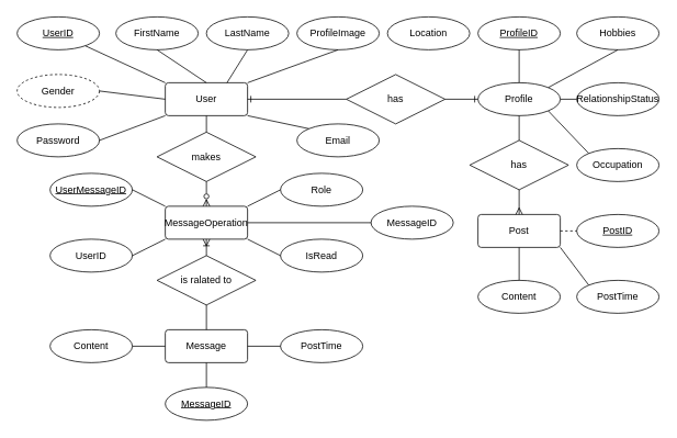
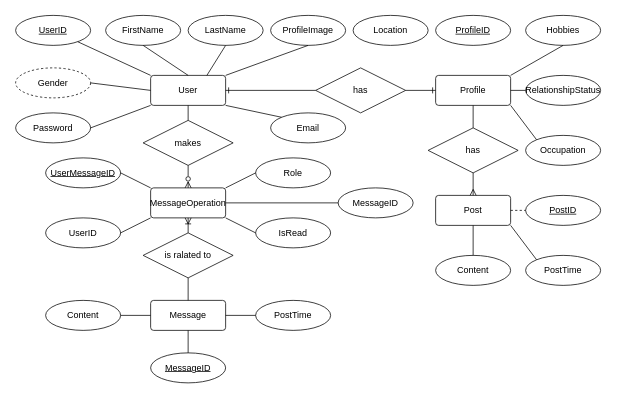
  <mxCell id="0" />
  <mxCell id="1" parent="0" />
  <mxCell id="2" value="User" style="rounded=1;arcSize=10;whiteSpace=wrap;html=1;align=center;" parent="1" vertex="1"><mxGeometry x="200" y="100" width="100" height="40" as="geometry" /></mxCell>
- <mxCell id="3" value="Profile" style="ellipse;arcSize=10;whiteSpace=wrap;html=1;align=center;" parent="1" vertex="1"><mxGeometry x="580" y="100" width="100" height="40" as="geometry" /></mxCell>
+ <mxCell id="3" value="Profile" style="rounded=1;arcSize=10;whiteSpace=wrap;html=1;align=center;" parent="1" vertex="1"><mxGeometry x="580" y="100" width="100" height="40" as="geometry" /></mxCell>
  <mxCell id="4" value="Message" style="rounded=1;arcSize=10;whiteSpace=wrap;html=1;align=center;" parent="1" vertex="1"><mxGeometry x="200" y="400" width="100" height="40" as="geometry" /></mxCell>
  <mxCell id="5" value="" style="edgeStyle=none;rounded=0;orthogonalLoop=1;jettySize=auto;html=1;endArrow=none;endFill=0;entryX=0;entryY=0;entryDx=0;entryDy=0;" parent="1" source="6" target="2" edge="1"><mxGeometry relative="1" as="geometry" /></mxCell>
  <mxCell id="6" value="&lt;u&gt;UserID&lt;/u&gt;" style="ellipse;whiteSpace=wrap;html=1;align=center;strokeColor=default;strokeWidth=1;" parent="1" vertex="1"><mxGeometry x="20" y="20" width="100" height="40" as="geometry" /></mxCell>
  <mxCell id="7" value="FirstName" style="ellipse;whiteSpace=wrap;html=1;align=center;strokeColor=default;strokeWidth=1;" parent="1" vertex="1"><mxGeometry x="140" y="20" width="100" height="40" as="geometry" /></mxCell>
  <mxCell id="8" value="LastName" style="ellipse;whiteSpace=wrap;html=1;align=center;strokeColor=default;strokeWidth=1;" parent="1" vertex="1"><mxGeometry x="250" y="20" width="100" height="40" as="geometry" /></mxCell>
  <mxCell id="9" value="" style="edgeStyle=none;rounded=0;orthogonalLoop=1;jettySize=auto;html=1;endArrow=none;endFill=0;entryX=0.5;entryY=0;entryDx=0;entryDy=0;exitX=0.5;exitY=1;exitDx=0;exitDy=0;" parent="1" source="7" target="2" edge="1"><mxGeometry relative="1" as="geometry"><mxPoint x="89" y="36" as="sourcePoint" /><mxPoint x="165" y="80" as="targetPoint" /></mxGeometry></mxCell>
  <mxCell id="10" value="" style="edgeStyle=none;rounded=0;orthogonalLoop=1;jettySize=auto;html=1;endArrow=none;endFill=0;exitX=0.5;exitY=1;exitDx=0;exitDy=0;entryX=0.75;entryY=0;entryDx=0;entryDy=0;" parent="1" source="8" target="2" edge="1"><mxGeometry relative="1" as="geometry"><mxPoint x="99" y="46" as="sourcePoint" /><mxPoint x="175" y="90" as="targetPoint" /></mxGeometry></mxCell>
  <mxCell id="11" value="Gender" style="ellipse;whiteSpace=wrap;html=1;align=center;strokeColor=default;strokeWidth=1;dashed=1;" parent="1" vertex="1"><mxGeometry x="20" y="90" width="100" height="40" as="geometry" /></mxCell>
  <mxCell id="12" value="Password" style="ellipse;whiteSpace=wrap;html=1;align=center;strokeColor=default;strokeWidth=1;" parent="1" vertex="1"><mxGeometry x="20" y="150" width="100" height="40" as="geometry" /></mxCell>
  <mxCell id="13" value="Email" style="ellipse;whiteSpace=wrap;html=1;align=center;strokeColor=default;strokeWidth=1;" parent="1" vertex="1"><mxGeometry x="360" y="150" width="100" height="40" as="geometry" /></mxCell>
  <mxCell id="14" value="ProfileImage" style="ellipse;whiteSpace=wrap;html=1;align=center;strokeColor=default;strokeWidth=1;" parent="1" vertex="1"><mxGeometry x="360" y="20" width="100" height="40" as="geometry" /></mxCell>
  <mxCell id="15" value="Location" style="ellipse;whiteSpace=wrap;html=1;align=center;strokeColor=default;strokeWidth=1;" parent="1" vertex="1"><mxGeometry x="470" y="20" width="100" height="40" as="geometry" /></mxCell>
  <mxCell id="16" value="" style="edgeStyle=none;rounded=0;orthogonalLoop=1;jettySize=auto;html=1;endArrow=none;endFill=0;exitX=0.5;exitY=1;exitDx=0;exitDy=0;entryX=1;entryY=0;entryDx=0;entryDy=0;" parent="1" source="14" edge="1" target="2"><mxGeometry relative="1" as="geometry"><mxPoint x="300" y="40" as="sourcePoint" /><mxPoint x="240" y="73" as="targetPoint" /></mxGeometry></mxCell>
  <mxCell id="17" value="" style="edgeStyle=none;rounded=0;orthogonalLoop=1;jettySize=auto;html=1;endArrow=none;endFill=0;exitX=0;exitY=0.5;exitDx=0;exitDy=0;entryX=1;entryY=0.5;entryDx=0;entryDy=0;" parent="1" source="2" target="11" edge="1"><mxGeometry relative="1" as="geometry"><mxPoint x="320" y="60" as="sourcePoint" /><mxPoint x="245" y="100" as="targetPoint" /></mxGeometry></mxCell>
  <mxCell id="18" value="" style="edgeStyle=none;rounded=0;orthogonalLoop=1;jettySize=auto;html=1;endArrow=none;endFill=0;exitX=0;exitY=1;exitDx=0;exitDy=0;entryX=1;entryY=0.5;entryDx=0;entryDy=0;" parent="1" source="2" target="12" edge="1"><mxGeometry relative="1" as="geometry"><mxPoint x="330" y="70" as="sourcePoint" /><mxPoint x="255" y="110" as="targetPoint" /></mxGeometry></mxCell>
  <mxCell id="19" value="" style="edgeStyle=none;rounded=0;orthogonalLoop=1;jettySize=auto;html=1;endArrow=none;endFill=0;exitX=1;exitY=1;exitDx=0;exitDy=0;entryX=0;entryY=0;entryDx=0;entryDy=0;" parent="1" source="2" target="13" edge="1"><mxGeometry relative="1" as="geometry"><mxPoint x="340" y="80" as="sourcePoint" /><mxPoint x="265" y="120" as="targetPoint" /></mxGeometry></mxCell>
  <mxCell id="20" value="has" style="shape=rhombus;perimeter=rhombusPerimeter;whiteSpace=wrap;html=1;align=center;" parent="1" vertex="1"><mxGeometry x="420" y="90" width="120" height="60" as="geometry" /></mxCell>
  <mxCell id="21" value="" style="edgeStyle=none;rounded=0;orthogonalLoop=1;jettySize=auto;html=1;endArrow=ERone;endFill=0;exitX=0;exitY=0.5;exitDx=0;exitDy=0;entryX=1;entryY=0.5;entryDx=0;entryDy=0;" parent="1" source="20" target="2" edge="1"><mxGeometry relative="1" as="geometry"><mxPoint x="540" y="40" as="sourcePoint" /><mxPoint x="250" y="100" as="targetPoint" /></mxGeometry></mxCell>
  <mxCell id="22" value="" style="edgeStyle=none;rounded=0;orthogonalLoop=1;jettySize=auto;html=1;endArrow=none;endFill=0;exitX=0;exitY=0.5;exitDx=0;exitDy=0;entryX=1;entryY=0.5;entryDx=0;entryDy=0;startArrow=ERone;startFill=0;" parent="1" source="3" target="20" edge="1"><mxGeometry relative="1" as="geometry"><mxPoint x="430" y="100" as="sourcePoint" /><mxPoint x="250" y="100" as="targetPoint" /></mxGeometry></mxCell>
  <mxCell id="23" value="&lt;u&gt;ProfileID&lt;/u&gt;" style="ellipse;whiteSpace=wrap;html=1;align=center;strokeColor=default;strokeWidth=1;" parent="1" vertex="1"><mxGeometry x="580" y="20" width="100" height="40" as="geometry" /></mxCell>
  <mxCell id="24" value="Hobbies" style="ellipse;whiteSpace=wrap;html=1;align=center;strokeColor=default;strokeWidth=1;" parent="1" vertex="1"><mxGeometry x="700" y="20" width="100" height="40" as="geometry" /></mxCell>
  <mxCell id="25" value="RelationshipStatus" style="ellipse;whiteSpace=wrap;html=1;align=center;strokeColor=default;strokeWidth=1;" parent="1" vertex="1"><mxGeometry x="700" y="100" width="100" height="40" as="geometry" /></mxCell>
  <mxCell id="26" value="Occupation" style="ellipse;whiteSpace=wrap;html=1;align=center;strokeColor=default;strokeWidth=1;" parent="1" vertex="1"><mxGeometry x="700" y="180" width="100" height="40" as="geometry" /></mxCell>
- <mxCell id="27" value="" style="edgeStyle=none;rounded=0;orthogonalLoop=1;jettySize=auto;html=1;endArrow=none;endFill=0;exitX=0.5;exitY=1;exitDx=0;exitDy=0;entryX=0.5;entryY=0;entryDx=0;entryDy=0;" parent="1" source="23" target="3" edge="1"><mxGeometry relative="1" as="geometry"><mxPoint x="710" y="40" as="sourcePoint" /><mxPoint x="650" y="40" as="targetPoint" /></mxGeometry></mxCell>
  <mxCell id="28" value="" style="edgeStyle=none;rounded=0;orthogonalLoop=1;jettySize=auto;html=1;endArrow=none;endFill=0;exitX=1;exitY=0;exitDx=0;exitDy=0;entryX=0.5;entryY=1;entryDx=0;entryDy=0;" parent="1" source="3" target="24" edge="1"><mxGeometry relative="1" as="geometry"><mxPoint x="620" y="110" as="sourcePoint" /><mxPoint x="560" y="110" as="targetPoint" /></mxGeometry></mxCell>
  <mxCell id="29" value="" style="edgeStyle=none;rounded=0;orthogonalLoop=1;jettySize=auto;html=1;endArrow=none;endFill=0;exitX=0;exitY=0.5;exitDx=0;exitDy=0;entryX=1;entryY=0.5;entryDx=0;entryDy=0;" parent="1" source="25" target="3" edge="1"><mxGeometry relative="1" as="geometry"><mxPoint x="630" y="120" as="sourcePoint" /><mxPoint x="570" y="120" as="targetPoint" /></mxGeometry></mxCell>
  <mxCell id="30" value="" style="edgeStyle=none;rounded=0;orthogonalLoop=1;jettySize=auto;html=1;endArrow=none;endFill=0;entryX=0;entryY=0;entryDx=0;entryDy=0;exitX=1;exitY=1;exitDx=0;exitDy=0;" parent="1" source="3" target="26" edge="1"><mxGeometry relative="1" as="geometry"><mxPoint x="670" y="120" as="sourcePoint" /><mxPoint x="580" y="130" as="targetPoint" /></mxGeometry></mxCell>
  <mxCell id="31" value="" style="edgeStyle=none;rounded=0;orthogonalLoop=1;jettySize=auto;html=1;endArrow=none;endFill=0;exitX=0.5;exitY=1;exitDx=0;exitDy=0;entryX=0.5;entryY=0;entryDx=0;entryDy=0;" parent="1" target="4" edge="1"><mxGeometry relative="1" as="geometry"><mxPoint x="250" y="370" as="sourcePoint" /><mxPoint x="430" y="400" as="targetPoint" /></mxGeometry></mxCell>
  <mxCell id="32" value="Content" style="ellipse;whiteSpace=wrap;html=1;align=center;strokeColor=default;strokeWidth=1;" parent="1" vertex="1"><mxGeometry x="60" y="400" width="100" height="40" as="geometry" /></mxCell>
  <mxCell id="33" value="IsRead" style="ellipse;whiteSpace=wrap;html=1;align=center;strokeColor=default;strokeWidth=1;" parent="1" vertex="1"><mxGeometry x="340" y="290" width="100" height="40" as="geometry" /></mxCell>
  <mxCell id="34" value="Role" style="ellipse;whiteSpace=wrap;html=1;align=center;strokeColor=default;strokeWidth=1;" parent="1" vertex="1"><mxGeometry x="340" y="210" width="100" height="40" as="geometry" /></mxCell>
  <mxCell id="35" value="UserID" style="ellipse;whiteSpace=wrap;html=1;align=center;strokeColor=default;strokeWidth=1;" parent="1" vertex="1"><mxGeometry x="60" y="290" width="100" height="40" as="geometry" /></mxCell>
  <mxCell id="36" value="" style="edgeStyle=none;rounded=0;orthogonalLoop=1;jettySize=auto;html=1;endArrow=none;endFill=0;exitX=0.5;exitY=1;exitDx=0;exitDy=0;entryX=0.5;entryY=0;entryDx=0;entryDy=0;" parent="1" source="2" target="51" edge="1"><mxGeometry relative="1" as="geometry"><mxPoint x="255.96" y="390" as="sourcePoint" /><mxPoint x="250" y="220" as="targetPoint" /></mxGeometry></mxCell>
  <mxCell id="37" value="" style="edgeStyle=none;rounded=0;orthogonalLoop=1;jettySize=auto;html=1;endArrow=none;endFill=0;exitX=0;exitY=0.5;exitDx=0;exitDy=0;entryX=1;entryY=0.5;entryDx=0;entryDy=0;" parent="1" source="4" target="32" edge="1"><mxGeometry relative="1" as="geometry"><mxPoint x="195" y="230" as="sourcePoint" /><mxPoint x="115" y="356" as="targetPoint" /></mxGeometry></mxCell>
  <mxCell id="38" value="&lt;u&gt;MessageID&lt;/u&gt;" style="ellipse;whiteSpace=wrap;html=1;align=center;strokeColor=default;strokeWidth=1;" parent="1" vertex="1"><mxGeometry x="200" y="470" width="100" height="40" as="geometry" /></mxCell>
  <mxCell id="39" value="" style="edgeStyle=none;rounded=0;orthogonalLoop=1;jettySize=auto;html=1;endArrow=none;endFill=0;exitX=0.5;exitY=0;exitDx=0;exitDy=0;entryX=0.5;entryY=1;entryDx=0;entryDy=0;" parent="1" source="38" target="4" edge="1"><mxGeometry relative="1" as="geometry"><mxPoint x="176" y="370" as="sourcePoint" /><mxPoint x="140" y="420" as="targetPoint" /></mxGeometry></mxCell>
  <mxCell id="40" value="Post" style="rounded=1;arcSize=10;whiteSpace=wrap;html=1;align=center;" parent="1" vertex="1"><mxGeometry x="580" y="260" width="100" height="40" as="geometry" /></mxCell>
  <mxCell id="41" value="" style="edgeStyle=none;rounded=0;orthogonalLoop=1;jettySize=auto;html=1;endArrow=none;endFill=0;exitX=0.5;exitY=0;exitDx=0;exitDy=0;startArrow=ERmany;startFill=0;entryX=0.5;entryY=1;entryDx=0;entryDy=0;" parent="1" source="40" target="48" edge="1"><mxGeometry relative="1" as="geometry"><mxPoint x="490" y="230" as="sourcePoint" /><mxPoint x="680" y="200" as="targetPoint" /></mxGeometry></mxCell>
  <mxCell id="42" value="Content" style="ellipse;whiteSpace=wrap;html=1;align=center;strokeColor=default;strokeWidth=1;" parent="1" vertex="1"><mxGeometry x="580" y="340" width="100" height="40" as="geometry" /></mxCell>
  <mxCell id="43" value="PostTime" style="ellipse;whiteSpace=wrap;html=1;align=center;strokeColor=default;strokeWidth=1;" parent="1" vertex="1"><mxGeometry x="700" y="340" width="100" height="40" as="geometry" /></mxCell>
  <mxCell id="44" value="&lt;u&gt;PostID&lt;/u&gt;" style="ellipse;whiteSpace=wrap;html=1;align=center;strokeColor=default;strokeWidth=1;" parent="1" vertex="1"><mxGeometry x="700" y="260" width="100" height="40" as="geometry" /></mxCell>
  <mxCell id="45" value="" style="edgeStyle=none;rounded=0;orthogonalLoop=1;jettySize=auto;html=1;endArrow=none;endFill=0;exitX=1;exitY=0.5;exitDx=0;exitDy=0;dashed=1;" parent="1" source="40" target="44" edge="1"><mxGeometry relative="1" as="geometry"><mxPoint x="685" y="120" as="sourcePoint" /><mxPoint x="750" y="180" as="targetPoint" /></mxGeometry></mxCell>
  <mxCell id="46" value="" style="edgeStyle=none;rounded=0;orthogonalLoop=1;jettySize=auto;html=1;endArrow=none;endFill=0;exitX=0.5;exitY=1;exitDx=0;exitDy=0;entryX=0.5;entryY=0;entryDx=0;entryDy=0;" parent="1" source="40" target="42" edge="1"><mxGeometry relative="1" as="geometry"><mxPoint x="750" y="290" as="sourcePoint" /><mxPoint x="770" y="290" as="targetPoint" /></mxGeometry></mxCell>
  <mxCell id="47" value="" style="edgeStyle=none;rounded=0;orthogonalLoop=1;jettySize=auto;html=1;endArrow=none;endFill=0;exitX=1;exitY=1;exitDx=0;exitDy=0;entryX=0;entryY=0;entryDx=0;entryDy=0;" parent="1" source="40" target="43" edge="1"><mxGeometry relative="1" as="geometry"><mxPoint x="760" y="300" as="sourcePoint" /><mxPoint x="780" y="300" as="targetPoint" /></mxGeometry></mxCell>
  <mxCell id="48" value="has" style="shape=rhombus;perimeter=rhombusPerimeter;whiteSpace=wrap;html=1;align=center;" parent="1" vertex="1"><mxGeometry x="570" y="170" width="120" height="60" as="geometry" /></mxCell>
  <mxCell id="49" value="" style="edgeStyle=none;rounded=0;orthogonalLoop=1;jettySize=auto;html=1;endArrow=none;endFill=0;entryX=0.5;entryY=0;entryDx=0;entryDy=0;exitX=0.5;exitY=1;exitDx=0;exitDy=0;" parent="1" source="3" target="48" edge="1"><mxGeometry relative="1" as="geometry"><mxPoint x="685" y="120" as="sourcePoint" /><mxPoint x="750" y="180" as="targetPoint" /></mxGeometry></mxCell>
  <mxCell id="50" style="edgeStyle=orthogonalEdgeStyle;rounded=0;orthogonalLoop=1;jettySize=auto;html=1;exitX=0.5;exitY=1;exitDx=0;exitDy=0;" edge="1" parent="1" source="11" target="11"><mxGeometry relative="1" as="geometry" /></mxCell>
  <mxCell id="51" value="makes" style="shape=rhombus;perimeter=rhombusPerimeter;whiteSpace=wrap;html=1;align=center;" vertex="1" parent="1"><mxGeometry x="190" y="160" width="120" height="60" as="geometry" /></mxCell>
  <mxCell id="52" value="MessageOperation" style="rounded=1;arcSize=10;whiteSpace=wrap;html=1;align=center;" vertex="1" parent="1"><mxGeometry x="200" y="250" width="100" height="40" as="geometry" /></mxCell>
  <mxCell id="53" value="is ralated to" style="shape=rhombus;perimeter=rhombusPerimeter;whiteSpace=wrap;html=1;align=center;" vertex="1" parent="1"><mxGeometry x="190" y="310" width="120" height="60" as="geometry" /></mxCell>
  <mxCell id="54" value="" style="edgeStyle=none;rounded=0;orthogonalLoop=1;jettySize=auto;html=1;endArrow=none;endFill=0;exitX=0.5;exitY=1;exitDx=0;exitDy=0;entryX=0.5;entryY=0;entryDx=0;entryDy=0;startArrow=ERoneToMany;startFill=0;" edge="1" parent="1" source="52" target="53"><mxGeometry relative="1" as="geometry"><mxPoint x="260" y="100" as="sourcePoint" /><mxPoint x="250" y="300" as="targetPoint" /></mxGeometry></mxCell>
  <mxCell id="55" value="&lt;u&gt;UserMessageID&lt;/u&gt;" style="ellipse;whiteSpace=wrap;html=1;align=center;strokeColor=default;strokeWidth=1;" vertex="1" parent="1"><mxGeometry x="60" y="210" width="100" height="40" as="geometry" /></mxCell>
  <mxCell id="56" value="" style="edgeStyle=none;rounded=0;orthogonalLoop=1;jettySize=auto;html=1;endArrow=none;endFill=0;exitX=1;exitY=0.5;exitDx=0;exitDy=0;entryX=0;entryY=1;entryDx=0;entryDy=0;" edge="1" parent="1" source="35" target="52"><mxGeometry relative="1" as="geometry"><mxPoint x="210" y="440" as="sourcePoint" /><mxPoint x="170" y="440" as="targetPoint" /></mxGeometry></mxCell>
  <mxCell id="57" value="" style="edgeStyle=none;rounded=0;orthogonalLoop=1;jettySize=auto;html=1;endArrow=none;endFill=0;exitX=1;exitY=0.5;exitDx=0;exitDy=0;entryX=0;entryY=0;entryDx=0;entryDy=0;" edge="1" parent="1" source="55" target="52"><mxGeometry relative="1" as="geometry"><mxPoint x="220" y="450" as="sourcePoint" /><mxPoint x="180" y="450" as="targetPoint" /></mxGeometry></mxCell>
  <mxCell id="58" value="" style="edgeStyle=none;rounded=0;orthogonalLoop=1;jettySize=auto;html=1;endArrow=none;endFill=0;exitX=0;exitY=0.5;exitDx=0;exitDy=0;entryX=1;entryY=0;entryDx=0;entryDy=0;" edge="1" parent="1" source="34" target="52"><mxGeometry relative="1" as="geometry"><mxPoint x="230" y="460" as="sourcePoint" /><mxPoint x="190" y="460" as="targetPoint" /></mxGeometry></mxCell>
  <mxCell id="59" value="" style="edgeStyle=none;rounded=0;orthogonalLoop=1;jettySize=auto;html=1;endArrow=none;endFill=0;exitX=0;exitY=0.5;exitDx=0;exitDy=0;entryX=1;entryY=1;entryDx=0;entryDy=0;" edge="1" parent="1" source="33" target="52"><mxGeometry relative="1" as="geometry"><mxPoint x="240" y="470" as="sourcePoint" /><mxPoint x="200" y="470" as="targetPoint" /></mxGeometry></mxCell>
  <mxCell id="60" value="PostTime" style="ellipse;whiteSpace=wrap;html=1;align=center;strokeColor=default;strokeWidth=1;" vertex="1" parent="1"><mxGeometry x="340" y="400" width="100" height="40" as="geometry" /></mxCell>
  <mxCell id="61" value="" style="edgeStyle=none;rounded=0;orthogonalLoop=1;jettySize=auto;html=1;endArrow=none;endFill=0;exitX=0;exitY=0.5;exitDx=0;exitDy=0;entryX=1;entryY=0.5;entryDx=0;entryDy=0;" edge="1" parent="1" source="60" target="4"><mxGeometry relative="1" as="geometry"><mxPoint x="350" y="310" as="sourcePoint" /><mxPoint x="310" y="290" as="targetPoint" /></mxGeometry></mxCell>
  <mxCell id="62" value="" style="edgeStyle=none;rounded=0;orthogonalLoop=1;jettySize=auto;html=1;endArrow=none;endFill=0;exitX=0.5;exitY=0;exitDx=0;exitDy=0;entryX=0.5;entryY=1;entryDx=0;entryDy=0;startArrow=ERzeroToMany;startFill=0;" edge="1" parent="1" source="52" target="51"><mxGeometry relative="1" as="geometry"><mxPoint x="210" y="140" as="sourcePoint" /><mxPoint x="230" y="230" as="targetPoint" /></mxGeometry></mxCell>
  <mxCell id="63" value="MessageID" style="ellipse;whiteSpace=wrap;html=1;align=center;strokeColor=default;strokeWidth=1;" vertex="1" parent="1"><mxGeometry x="450" y="250" width="100" height="40" as="geometry" /></mxCell>
  <mxCell id="64" value="" style="edgeStyle=none;rounded=0;orthogonalLoop=1;jettySize=auto;html=1;endArrow=none;endFill=0;exitX=0;exitY=0.5;exitDx=0;exitDy=0;entryX=1;entryY=0.5;entryDx=0;entryDy=0;" edge="1" parent="1" source="63" target="52"><mxGeometry relative="1" as="geometry"><mxPoint x="350" y="240" as="sourcePoint" /><mxPoint x="310" y="260" as="targetPoint" /></mxGeometry></mxCell>
